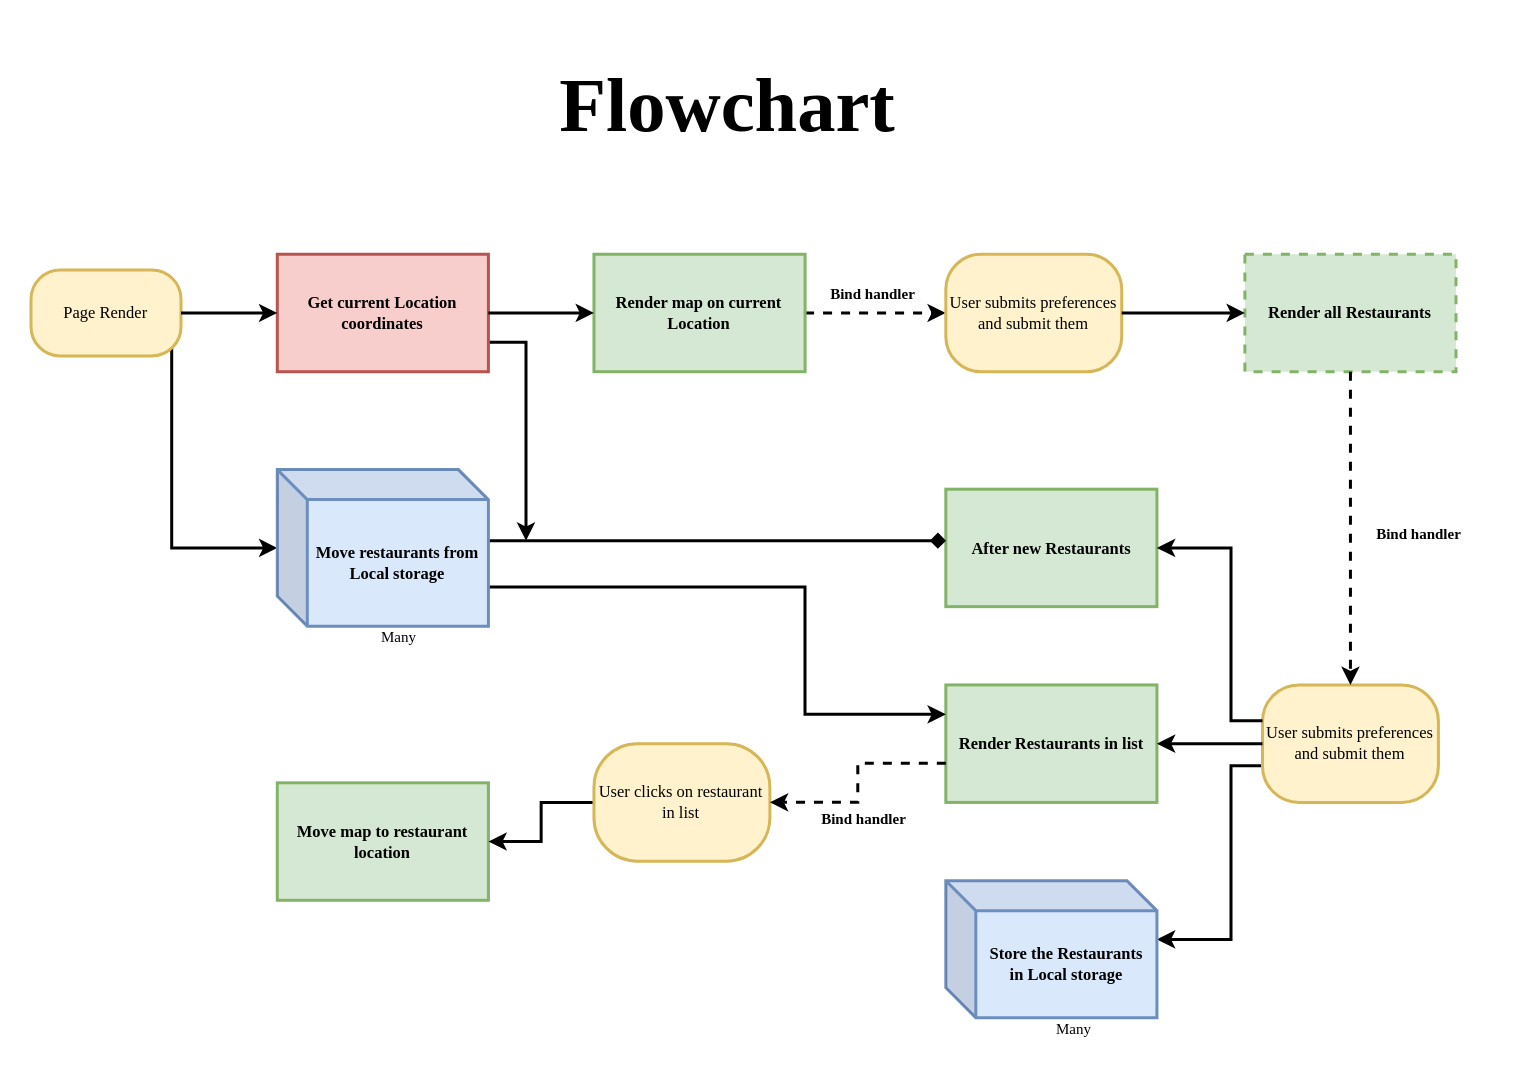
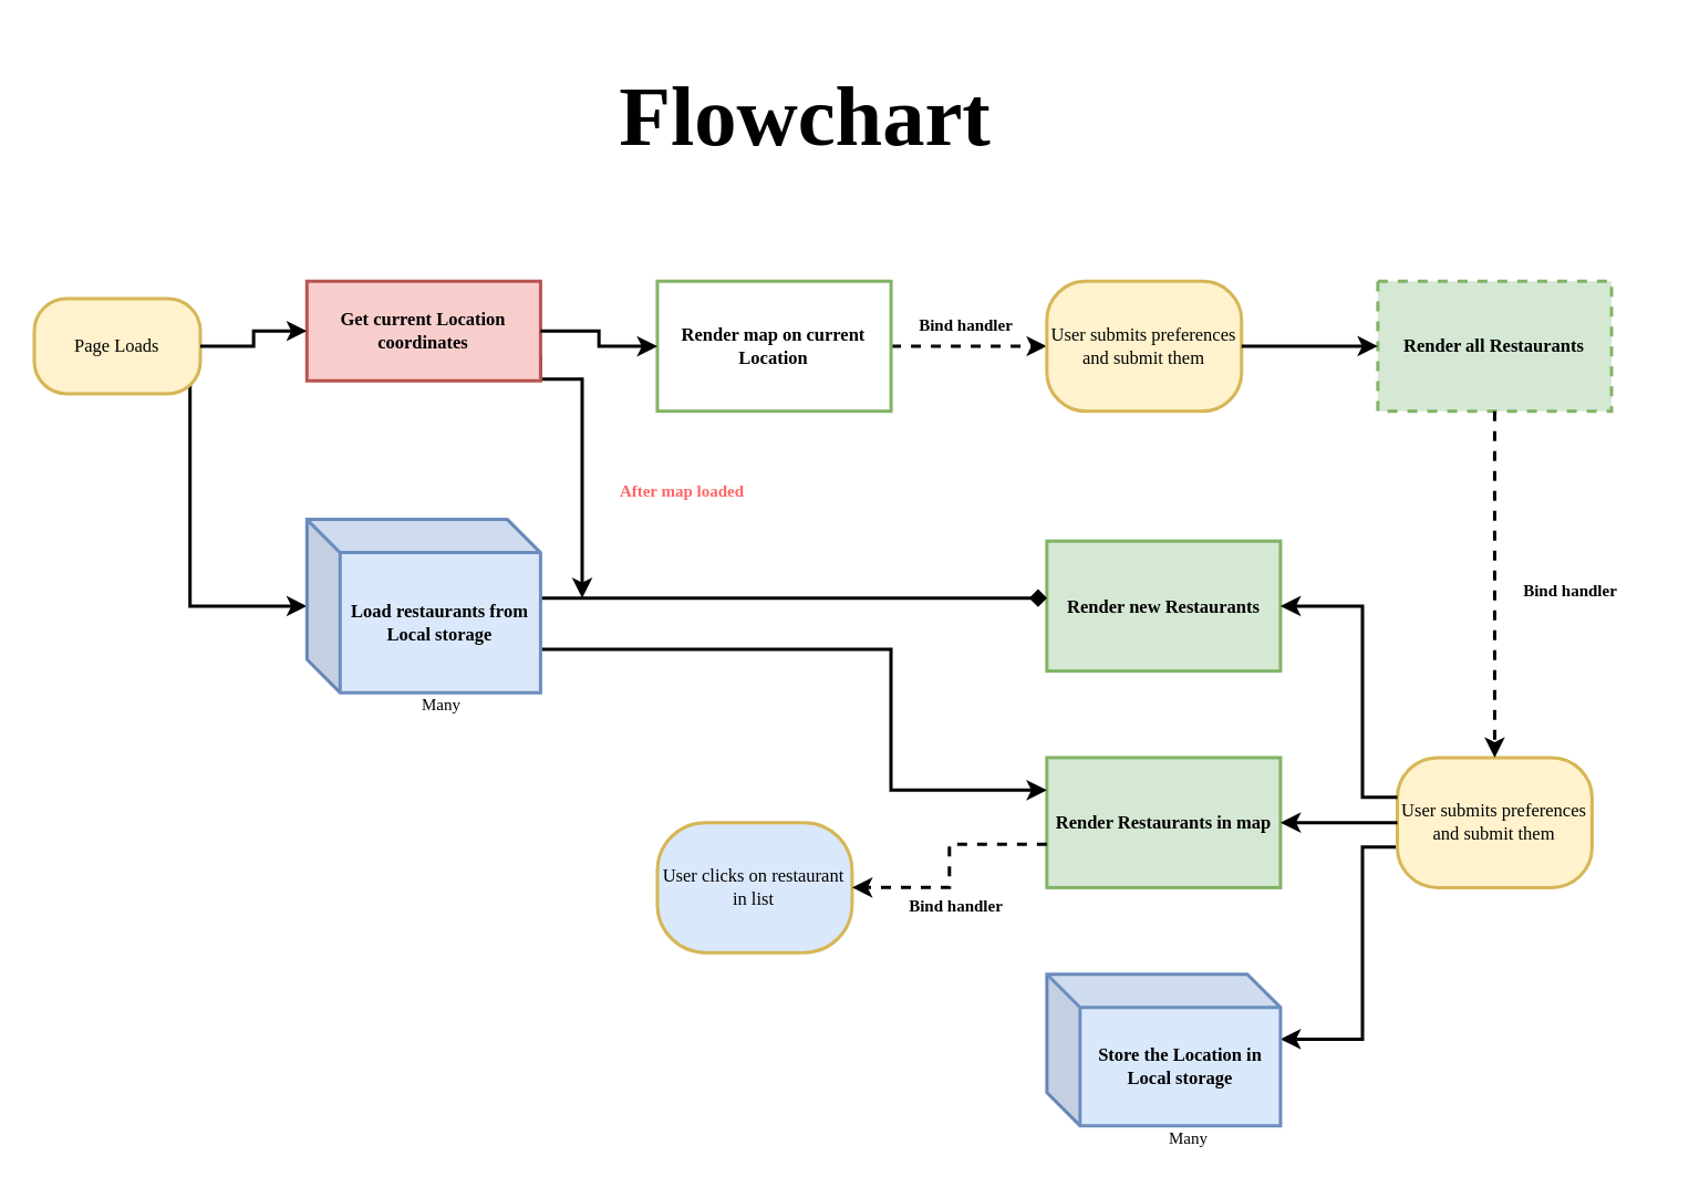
  <mxCell id="0" />
  <mxCell id="1" parent="0" />
  <mxCell id="2" style="edgeStyle=orthogonalEdgeStyle;rounded=0;orthogonalLoop=1;jettySize=auto;html=1;entryX=0;entryY=0.5;entryDx=0;entryDy=0;strokeWidth=2;fontFamily=Verdana;fontStyle=1;fontSize=11;spacingTop=0;spacingLeft=0;spacing=5;" edge="1" parent="1"><mxGeometry relative="1" as="geometry"><mxPoint x="110" y="230" as="sourcePoint" /><mxPoint x="184.198" y="364.769" as="targetPoint" /><Array as="points"><mxPoint x="113.827" y="364.769" /></Array></mxGeometry></mxCell>
- <mxCell id="3" value="Page Render" style="rounded=1;whiteSpace=wrap;html=1;fontFamily=Verdana;fontSize=11;fontColor=default;align=center;strokeColor=#d6b656;strokeWidth=2;fillColor=#fff2cc;container=0;arcSize=34;" vertex="1" parent="1"><mxGeometry x="20" y="179.5" width="100" height="57.31" as="geometry" /></mxCell>
+ <mxCell id="3" value="Page Loads" style="rounded=1;whiteSpace=wrap;html=1;fontFamily=Verdana;fontSize=11;fontColor=default;align=center;strokeColor=#d6b656;strokeWidth=2;fillColor=#fff2cc;container=0;arcSize=34;" vertex="1" parent="1"><mxGeometry x="20" y="179.5" width="100" height="57.31" as="geometry" /></mxCell>
  <mxCell id="4" style="edgeStyle=orthogonalEdgeStyle;rounded=0;orthogonalLoop=1;jettySize=auto;html=1;exitX=1;exitY=0.75;exitDx=0;exitDy=0;strokeWidth=2;fontFamily=Verdana;fontSize=13;fontColor=#FF6666;" edge="1" parent="1" source="5"><mxGeometry relative="1" as="geometry"><mxPoint x="350" y="360" as="targetPoint" /><Array as="points"><mxPoint x="350" y="228" /></Array></mxGeometry></mxCell>
- <mxCell id="5" value="Get current Location coordinates" style="rounded=0;whiteSpace=wrap;html=1;fillColor=#f8cecc;strokeColor=#b85450;strokeWidth=2;container=0;fontFamily=Verdana;fontStyle=1;fontSize=11;spacingTop=0;spacingLeft=0;spacing=5;" vertex="1" parent="1"><mxGeometry x="184.198" y="169" width="140.741" height="78.308" as="geometry" /></mxCell>
+ <mxCell id="5" value="Get current Location coordinates" style="rounded=0;whiteSpace=wrap;html=1;fillColor=#f8cecc;strokeColor=#b85450;strokeWidth=2;container=0;fontFamily=Verdana;fontStyle=1;fontSize=11;spacingTop=0;spacingLeft=0;spacing=5;" vertex="1" parent="1"><mxGeometry x="184.198" y="169" width="140.741" height="60" as="geometry" /></mxCell>
  <mxCell id="6" value="" style="edgeStyle=orthogonalEdgeStyle;rounded=0;orthogonalLoop=1;jettySize=auto;html=1;strokeWidth=2;fontFamily=Verdana;fontStyle=1;fontSize=11;spacingTop=0;spacingLeft=0;spacing=5;" edge="1" parent="1" source="3" target="5"><mxGeometry relative="1" as="geometry" /></mxCell>
  <mxCell id="7" value="" style="edgeStyle=orthogonalEdgeStyle;rounded=0;orthogonalLoop=1;jettySize=auto;html=1;dashed=1;strokeWidth=2;fontFamily=Verdana;fontStyle=1;fontSize=11;spacingTop=0;spacingLeft=0;spacing=5;" edge="1" parent="1" source="8"><mxGeometry relative="1" as="geometry"><mxPoint x="629.877" y="208.154" as="targetPoint" /></mxGeometry></mxCell>
- <mxCell id="8" value="Render map on current Location" style="rounded=0;whiteSpace=wrap;html=1;fillColor=#d5e8d4;strokeColor=#82b366;strokeWidth=2;container=0;fontFamily=Verdana;fontStyle=1;fontSize=11;spacingTop=0;spacingLeft=0;spacing=5;" vertex="1" parent="1"><mxGeometry x="395.309" y="169" width="140.741" height="78.308" as="geometry" /></mxCell>
+ <mxCell id="8" value="Render map on current Location" style="rounded=0;whiteSpace=wrap;html=1;fillColor=#ffffff;strokeColor=#82b366;strokeWidth=2;container=0;fontFamily=Verdana;fontStyle=1;fontSize=11;spacingTop=0;spacingLeft=0;spacing=5;" vertex="1" parent="1"><mxGeometry x="395.309" y="169" width="140.741" height="78.308" as="geometry" /></mxCell>
  <mxCell id="9" value="" style="edgeStyle=orthogonalEdgeStyle;rounded=0;orthogonalLoop=1;jettySize=auto;html=1;strokeWidth=2;fontFamily=Verdana;fontStyle=1;fontSize=11;spacingTop=0;spacingLeft=0;spacing=5;" edge="1" parent="1" source="5" target="8"><mxGeometry relative="1" as="geometry" /></mxCell>
  <mxCell id="10" value="User submits preferences and submit them" style="rounded=1;whiteSpace=wrap;html=1;fontFamily=Verdana;fontSize=11;fontColor=default;align=center;strokeColor=#d6b656;strokeWidth=2;fillColor=#fff2cc;container=0;arcSize=30;" vertex="1" parent="1"><mxGeometry x="629.877" y="169" width="117.284" height="78.308" as="geometry" /></mxCell>
  <mxCell id="11" value="Render all Restaurants" style="rounded=0;whiteSpace=wrap;html=1;fillColor=#d5e8d4;strokeColor=#82b366;strokeWidth=2;container=0;fontFamily=Verdana;fontStyle=1;fontSize=11;spacingTop=0;spacingLeft=0;spacing=5;dashed=1;" vertex="1" parent="1"><mxGeometry x="829.259" y="169" width="140.741" height="78.308" as="geometry" /></mxCell>
  <mxCell id="12" value="" style="edgeStyle=orthogonalEdgeStyle;rounded=0;orthogonalLoop=1;jettySize=auto;html=1;strokeWidth=2;fontFamily=Verdana;fontStyle=1;fontSize=11;spacingTop=0;spacingLeft=0;spacing=5;" edge="1" parent="1" source="10" target="11"><mxGeometry relative="1" as="geometry" /></mxCell>
  <mxCell id="13" style="edgeStyle=orthogonalEdgeStyle;rounded=0;orthogonalLoop=1;jettySize=auto;html=1;entryX=1;entryY=0.5;entryDx=0;entryDy=0;strokeWidth=2;fontFamily=Verdana;fontStyle=1;fontSize=11;spacingTop=0;spacingLeft=0;spacing=5;" edge="1" parent="1" source="14"><mxGeometry relative="1" as="geometry"><mxPoint x="770.617" y="625.795" as="targetPoint" /><Array as="points"><mxPoint x="820" y="510" /><mxPoint x="820" y="626" /></Array></mxGeometry></mxCell>
  <mxCell id="14" value="User submits preferences and submit them" style="rounded=1;whiteSpace=wrap;html=1;fontFamily=Verdana;fontSize=11;fontColor=default;align=center;strokeColor=#d6b656;strokeWidth=2;fillColor=#fff2cc;container=0;arcSize=31;" vertex="1" parent="1"><mxGeometry x="840.988" y="456.128" width="117.284" height="78.308" as="geometry" /></mxCell>
  <mxCell id="15" style="edgeStyle=orthogonalEdgeStyle;rounded=0;orthogonalLoop=1;jettySize=auto;html=1;dashed=1;strokeWidth=2;fontFamily=Verdana;fontStyle=1;fontSize=11;spacingTop=0;spacingLeft=0;spacing=5;" edge="1" parent="1" source="11" target="14"><mxGeometry relative="1" as="geometry" /></mxCell>
- <mxCell id="16" value="After new Restaurants" style="rounded=0;whiteSpace=wrap;html=1;fillColor=#d5e8d4;strokeColor=#82b366;strokeWidth=2;container=0;fontFamily=Verdana;fontStyle=1;fontSize=11;spacingTop=0;spacingLeft=0;spacing=5;" vertex="1" parent="1"><mxGeometry x="629.877" y="325.615" width="140.741" height="78.308" as="geometry" /></mxCell>
+ <mxCell id="16" value="Render new Restaurants" style="rounded=0;whiteSpace=wrap;html=1;fillColor=#d5e8d4;strokeColor=#82b366;strokeWidth=2;container=0;fontFamily=Verdana;fontStyle=1;fontSize=11;spacingTop=0;spacingLeft=0;spacing=5;" vertex="1" parent="1"><mxGeometry x="629.877" y="325.615" width="140.741" height="78.308" as="geometry" /></mxCell>
  <mxCell id="17" style="edgeStyle=orthogonalEdgeStyle;rounded=0;orthogonalLoop=1;jettySize=auto;html=1;entryX=1;entryY=0.5;entryDx=0;entryDy=0;strokeWidth=2;fontFamily=Verdana;fontStyle=1;fontSize=11;spacingTop=0;spacingLeft=0;spacing=5;" edge="1" parent="1" source="14" target="16"><mxGeometry relative="1" as="geometry"><Array as="points"><mxPoint x="820" y="480" /><mxPoint x="820" y="365" /></Array></mxGeometry></mxCell>
- <mxCell id="18" value="Render Restaurants in list" style="rounded=0;whiteSpace=wrap;html=1;fillColor=#d5e8d4;strokeColor=#82b366;strokeWidth=2;container=0;fontFamily=Verdana;fontStyle=1;fontSize=11;spacingTop=0;spacingLeft=0;spacing=5;" vertex="1" parent="1"><mxGeometry x="629.877" y="456.128" width="140.741" height="78.308" as="geometry" /></mxCell>
+ <mxCell id="18" value="Render Restaurants in map" style="rounded=0;whiteSpace=wrap;html=1;fillColor=#d5e8d4;strokeColor=#82b366;strokeWidth=2;container=0;fontFamily=Verdana;fontStyle=1;fontSize=11;spacingTop=0;spacingLeft=0;spacing=5;" vertex="1" parent="1"><mxGeometry x="629.877" y="456.128" width="140.741" height="78.308" as="geometry" /></mxCell>
  <mxCell id="19" value="" style="edgeStyle=orthogonalEdgeStyle;rounded=0;orthogonalLoop=1;jettySize=auto;html=1;strokeWidth=2;fontFamily=Verdana;fontStyle=1;fontSize=11;spacingTop=0;spacingLeft=0;spacing=5;" edge="1" parent="1" source="14" target="18"><mxGeometry relative="1" as="geometry" /></mxCell>
  <mxCell id="20" style="edgeStyle=orthogonalEdgeStyle;rounded=0;orthogonalLoop=1;jettySize=auto;html=1;entryX=0;entryY=0.25;entryDx=0;entryDy=0;strokeWidth=2;fontFamily=Verdana;fontStyle=1;fontSize=11;spacingTop=0;spacingLeft=0;spacing=5;" edge="1" parent="1" target="18"><mxGeometry relative="1" as="geometry"><mxPoint x="324.938" y="390.872" as="sourcePoint" /><Array as="points"><mxPoint x="536.049" y="390.872" /><mxPoint x="536.049" y="475.705" /></Array></mxGeometry></mxCell>
- <mxCell id="21" value="Move map to restaurant location" style="rounded=0;whiteSpace=wrap;html=1;fillColor=#d5e8d4;strokeColor=#82b366;strokeWidth=2;container=0;fontFamily=Verdana;fontStyle=1;fontSize=11;spacingTop=0;spacingLeft=0;spacing=5;" vertex="1" parent="1"><mxGeometry x="184.198" y="521.385" width="140.741" height="78.308" as="geometry" /></mxCell>
- <mxCell id="22" value="" style="edgeStyle=orthogonalEdgeStyle;rounded=0;orthogonalLoop=1;jettySize=auto;html=1;strokeWidth=2;fontFamily=Verdana;fontStyle=1;fontSize=11;spacingTop=0;spacingLeft=0;spacing=5;" edge="1" parent="1" source="23" target="21"><mxGeometry relative="1" as="geometry"><Array as="points"><mxPoint x="360.123" y="534.436" /><mxPoint x="360.123" y="560.538" /></Array></mxGeometry></mxCell>
- <mxCell id="23" value="User clicks on restaurant in list" style="rounded=1;whiteSpace=wrap;html=1;fontFamily=Verdana;fontSize=11;fontColor=default;align=center;strokeColor=#d6b656;strokeWidth=2;fillColor=#fff2cc;container=0;arcSize=37;" vertex="1" parent="1"><mxGeometry x="395.309" y="495.282" width="117.284" height="78.308" as="geometry" /></mxCell>
+ <mxCell id="23" value="User clicks on restaurant in list" style="rounded=1;whiteSpace=wrap;html=1;fontFamily=Verdana;fontSize=11;fontColor=default;align=center;strokeColor=#d6b656;strokeWidth=2;fillColor=#dae8fc;container=0;arcSize=37;" vertex="1" parent="1"><mxGeometry x="395.309" y="495.282" width="117.284" height="78.308" as="geometry" /></mxCell>
  <mxCell id="24" style="edgeStyle=orthogonalEdgeStyle;rounded=0;orthogonalLoop=1;jettySize=auto;html=1;dashed=1;strokeWidth=2;fontFamily=Verdana;fontStyle=1;fontSize=11;spacingTop=0;spacingLeft=0;spacing=5;" edge="1" parent="1" source="18" target="23"><mxGeometry relative="1" as="geometry"><Array as="points"><mxPoint x="571.235" y="508.333" /><mxPoint x="571.235" y="534.436" /></Array></mxGeometry></mxCell>
- <mxCell id="25" value="Store the Restaurants in Local storage" style="shape=cube;whiteSpace=wrap;html=1;boundedLbl=1;backgroundOutline=1;darkOpacity=0.05;darkOpacity2=0.1;fillColor=#dae8fc;strokeColor=#6c8ebf;strokeWidth=2;container=0;fontFamily=Verdana;fontStyle=1;fontSize=11;spacingTop=0;spacingLeft=0;spacing=5;" vertex="1" parent="1"><mxGeometry x="629.877" y="586.641" width="140.741" height="91.359" as="geometry" /></mxCell>
+ <mxCell id="25" value="Store the Location in Local storage" style="shape=cube;whiteSpace=wrap;html=1;boundedLbl=1;backgroundOutline=1;darkOpacity=0.05;darkOpacity2=0.1;fillColor=#dae8fc;strokeColor=#6c8ebf;strokeWidth=2;container=0;fontFamily=Verdana;fontStyle=1;fontSize=11;spacingTop=0;spacingLeft=0;spacing=5;" vertex="1" parent="1"><mxGeometry x="629.877" y="586.641" width="140.741" height="91.359" as="geometry" /></mxCell>
  <mxCell id="26" style="edgeStyle=orthogonalEdgeStyle;rounded=0;orthogonalLoop=1;jettySize=auto;html=1;strokeWidth=2;fontFamily=Verdana;fontSize=13;fontColor=#FF6666;entryX=0.001;entryY=0.439;entryDx=0;entryDy=0;entryPerimeter=0;endArrow=diamond;" edge="1" parent="1" source="27" target="16"><mxGeometry relative="1" as="geometry"><mxPoint x="520" y="360" as="targetPoint" /><Array as="points"><mxPoint x="430" y="360" /><mxPoint x="430" y="360" /></Array></mxGeometry></mxCell>
- <mxCell id="27" value="Move restaurants from Local storage" style="shape=cube;whiteSpace=wrap;html=1;boundedLbl=1;backgroundOutline=1;darkOpacity=0.05;darkOpacity2=0.1;fillColor=#dae8fc;strokeColor=#6c8ebf;strokeWidth=2;container=0;fontFamily=Verdana;fontStyle=1;fontSize=11;spacingTop=0;spacingLeft=0;spacing=5;" vertex="1" parent="1"><mxGeometry x="184.198" y="312.564" width="140.741" height="104.41" as="geometry" /></mxCell>
+ <mxCell id="27" value="Load restaurants from Local storage" style="shape=cube;whiteSpace=wrap;html=1;boundedLbl=1;backgroundOutline=1;darkOpacity=0.05;darkOpacity2=0.1;fillColor=#dae8fc;strokeColor=#6c8ebf;strokeWidth=2;container=0;fontFamily=Verdana;fontStyle=1;fontSize=11;spacingTop=0;spacingLeft=0;spacing=5;" vertex="1" parent="1"><mxGeometry x="184.198" y="312.564" width="140.741" height="104.41" as="geometry" /></mxCell>
+ <mxCell id="28" value="&lt;b style=&quot;font-size: 10px;&quot;&gt;&lt;font color=&quot;#ff6666&quot; style=&quot;font-size: 10px;&quot;&gt;After map loaded&lt;/font&gt;&lt;/b&gt;" style="text;html=1;align=center;verticalAlign=middle;resizable=0;points=[];autosize=1;strokeColor=none;fillColor=none;fontSize=10;fontFamily=Verdana;strokeWidth=2;" vertex="1" parent="1"><mxGeometry x="350" y="280" width="120" height="30" as="geometry" /></mxCell>
  <mxCell id="29" value="&lt;font color=&quot;#000000&quot;&gt;Many&lt;/font&gt;" style="text;html=1;align=center;verticalAlign=middle;resizable=0;points=[];autosize=1;strokeColor=none;fillColor=none;fontSize=10;fontFamily=Verdana;fontColor=#FF6666;strokeWidth=2;" vertex="1" parent="1"><mxGeometry x="239.57" y="409" width="50" height="30" as="geometry" /></mxCell>
  <mxCell id="30" value="&lt;font color=&quot;#000000&quot;&gt;Bind handler&lt;/font&gt;" style="text;html=1;align=center;verticalAlign=middle;resizable=0;points=[];autosize=1;strokeColor=none;fillColor=none;fontSize=10;fontFamily=Verdana;fontColor=#FF6666;fontStyle=1;strokeWidth=2;" vertex="1" parent="1"><mxGeometry x="525" y="530" width="100" height="30" as="geometry" /></mxCell>
  <mxCell id="31" value="&lt;font color=&quot;#000000&quot;&gt;Bind handler&lt;/font&gt;" style="text;html=1;align=center;verticalAlign=middle;resizable=0;points=[];autosize=1;strokeColor=none;fillColor=none;fontSize=10;fontFamily=Verdana;fontColor=#FF6666;fontStyle=1;strokeWidth=2;" vertex="1" parent="1"><mxGeometry x="531.05" y="180" width="100" height="30" as="geometry" /></mxCell>
  <mxCell id="32" value="&lt;font color=&quot;#000000&quot;&gt;Bind handler&lt;/font&gt;" style="text;html=1;align=center;verticalAlign=middle;resizable=0;points=[];autosize=1;strokeColor=none;fillColor=none;fontSize=10;fontFamily=Verdana;fontColor=#FF6666;fontStyle=1;strokeWidth=2;" vertex="1" parent="1"><mxGeometry x="895" y="340" width="100" height="30" as="geometry" /></mxCell>
  <mxCell id="33" value="&lt;h1&gt;&lt;font style=&quot;font-size: 51px;&quot; face=&quot;Garamond&quot;&gt;Flowchart&lt;/font&gt;&lt;/h1&gt;" style="text;html=1;align=center;verticalAlign=middle;resizable=0;points=[];autosize=1;strokeColor=none;fillColor=none;fontSize=10;fontFamily=Verdana;fontColor=#000000;" vertex="1" parent="1"><mxGeometry x="364" y="20" width="240" height="100" as="geometry" /></mxCell>
  <mxCell id="34" value="&lt;font color=&quot;#000000&quot;&gt;Many&lt;/font&gt;" style="text;html=1;align=center;verticalAlign=middle;resizable=0;points=[];autosize=1;strokeColor=none;fillColor=none;fontSize=10;fontFamily=Verdana;fontColor=#FF6666;strokeWidth=2;" vertex="1" parent="1"><mxGeometry x="690" y="670" width="50" height="30" as="geometry" /></mxCell>
